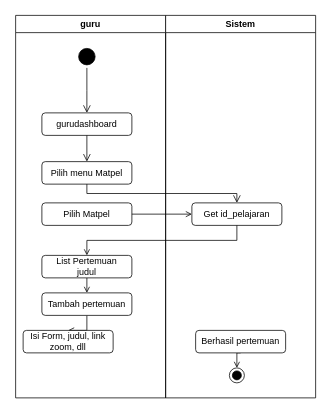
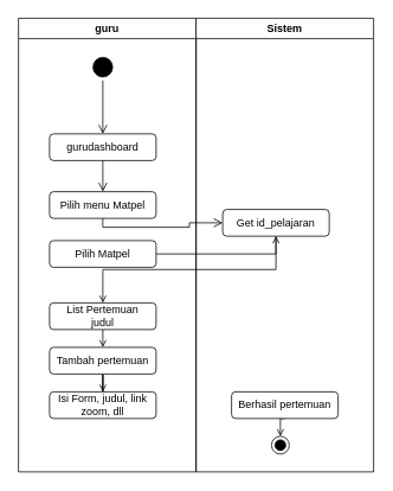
  <mxCell id="0" />
  <mxCell id="1" parent="0" />
  <mxCell id="2" value="guru" style="swimlane;" parent="1" vertex="1"><mxGeometry x="20" y="20" width="200" height="510" as="geometry" /></mxCell>
  <mxCell id="3" value="" style="ellipse;html=1;shape=startState;fillColor=#000000;strokeColor=#000000;" parent="2" vertex="1"><mxGeometry x="80" y="40" width="30" height="30" as="geometry" /></mxCell>
  <mxCell id="4" value="" style="edgeStyle=orthogonalEdgeStyle;html=1;verticalAlign=bottom;endArrow=open;endSize=8;strokeColor=#000000;rounded=0;" parent="2" source="3" edge="1"><mxGeometry relative="1" as="geometry"><mxPoint x="95" y="130" as="targetPoint" /></mxGeometry></mxCell>
  <mxCell id="5" value="gurudashboard" style="rounded=1;whiteSpace=wrap;html=1;strokeColor=#000000;" parent="2" vertex="1"><mxGeometry x="35" y="130" width="120" height="30" as="geometry" /></mxCell>
  <mxCell id="6" value="Pilih menu Matpel" style="rounded=1;whiteSpace=wrap;html=1;strokeColor=#000000;" parent="2" vertex="1"><mxGeometry x="35" y="195" width="120" height="30" as="geometry" /></mxCell>
  <mxCell id="7" value="" style="edgeStyle=orthogonalEdgeStyle;html=1;verticalAlign=bottom;endArrow=open;endSize=8;strokeColor=#000000;rounded=0;entryX=0.5;entryY=0;entryDx=0;entryDy=0;exitX=0.5;exitY=1;exitDx=0;exitDy=0;" parent="2" source="5" target="6" edge="1"><mxGeometry relative="1" as="geometry"><mxPoint x="105" y="140" as="targetPoint" /><mxPoint x="105" y="80" as="sourcePoint" /></mxGeometry></mxCell>
  <mxCell id="8" value="Pilih Matpel" style="rounded=1;whiteSpace=wrap;html=1;strokeColor=#000000;" parent="2" vertex="1"><mxGeometry x="35" y="250" width="120" height="30" as="geometry" /></mxCell>
  <mxCell id="9" value="" style="edgeStyle=orthogonalEdgeStyle;html=1;verticalAlign=bottom;endArrow=open;endSize=8;strokeColor=#000000;rounded=0;exitX=0.5;exitY=1;exitDx=0;exitDy=0;" parent="2" source="6" target="19" edge="1"><mxGeometry relative="1" as="geometry"><mxPoint x="105" y="205" as="targetPoint" /><mxPoint x="100" y="230" as="sourcePoint" /></mxGeometry></mxCell>
  <mxCell id="10" style="edgeStyle=orthogonalEdgeStyle;rounded=0;orthogonalLoop=1;jettySize=auto;html=1;exitX=0.5;exitY=1;exitDx=0;exitDy=0;entryX=0.5;entryY=0;entryDx=0;entryDy=0;endArrow=open;endFill=0;" parent="2" source="11" target="13" edge="1"><mxGeometry relative="1" as="geometry" /></mxCell>
  <mxCell id="11" value="List Pertemuan&lt;br&gt;judul" style="rounded=1;whiteSpace=wrap;html=1;strokeColor=#000000;" parent="2" vertex="1"><mxGeometry x="35" y="320" width="120" height="30" as="geometry" /></mxCell>
  <mxCell id="12" style="edgeStyle=orthogonalEdgeStyle;rounded=0;orthogonalLoop=1;jettySize=auto;html=1;exitX=0.5;exitY=1;exitDx=0;exitDy=0;endArrow=open;endFill=0;" parent="2" source="13" target="14" edge="1"><mxGeometry relative="1" as="geometry" /></mxCell>
  <mxCell id="13" value="Tambah pertemuan" style="rounded=1;whiteSpace=wrap;html=1;strokeColor=#000000;" parent="2" vertex="1"><mxGeometry x="35" y="370" width="120" height="30" as="geometry" /></mxCell>
- <mxCell id="14" value="Isi Form, judul, link zoom, dll" style="rounded=1;whiteSpace=wrap;html=1;strokeColor=#000000;" parent="2" vertex="1"><mxGeometry x="10" y="420" width="120" height="30" as="geometry" /></mxCell>
+ <mxCell id="14" value="Isi Form, judul, link zoom, dll" style="rounded=1;whiteSpace=wrap;html=1;strokeColor=#000000;" parent="2" vertex="1"><mxGeometry x="35" y="420" width="120" height="30" as="geometry" /></mxCell>
  <mxCell id="15" value="Sistem" style="swimlane;" parent="1" vertex="1"><mxGeometry x="220" y="20" width="200" height="510" as="geometry" /></mxCell>
  <mxCell id="16" value="" style="ellipse;html=1;shape=endState;fillColor=#000000;strokeColor=#000000;" parent="15" vertex="1"><mxGeometry x="85" y="470" width="20" height="20" as="geometry" /></mxCell>
  <mxCell id="17" style="edgeStyle=orthogonalEdgeStyle;rounded=0;orthogonalLoop=1;jettySize=auto;html=1;exitX=0.5;exitY=1;exitDx=0;exitDy=0;entryX=0.5;entryY=0;entryDx=0;entryDy=0;endArrow=open;endFill=0;" parent="15" source="18" target="16" edge="1"><mxGeometry relative="1" as="geometry" /></mxCell>
  <mxCell id="18" value="Berhasil pertemuan" style="rounded=1;whiteSpace=wrap;html=1;strokeColor=#000000;" parent="15" vertex="1"><mxGeometry x="40" y="420" width="120" height="30" as="geometry" /></mxCell>
- <mxCell id="19" value="Get id_pelajaran" style="rounded=1;whiteSpace=wrap;html=1;strokeColor=#000000;" parent="15" vertex="1"><mxGeometry x="35" y="250" width="120" height="30" as="geometry" /></mxCell>
+ <mxCell id="19" value="Get id_pelajaran" style="rounded=1;whiteSpace=wrap;html=1;strokeColor=#000000;" parent="15" vertex="1"><mxGeometry x="30" y="215" width="120" height="30" as="geometry" /></mxCell>
  <mxCell id="20" style="edgeStyle=orthogonalEdgeStyle;rounded=0;orthogonalLoop=1;jettySize=auto;html=1;exitX=1;exitY=0.5;exitDx=0;exitDy=0;endArrow=open;endFill=0;" parent="1" source="8" target="19" edge="1"><mxGeometry relative="1" as="geometry" /></mxCell>
  <mxCell id="21" style="edgeStyle=orthogonalEdgeStyle;rounded=0;orthogonalLoop=1;jettySize=auto;html=1;exitX=0.5;exitY=1;exitDx=0;exitDy=0;entryX=0.5;entryY=0;entryDx=0;entryDy=0;endArrow=open;endFill=0;" parent="1" source="19" target="11" edge="1"><mxGeometry relative="1" as="geometry" /></mxCell>
